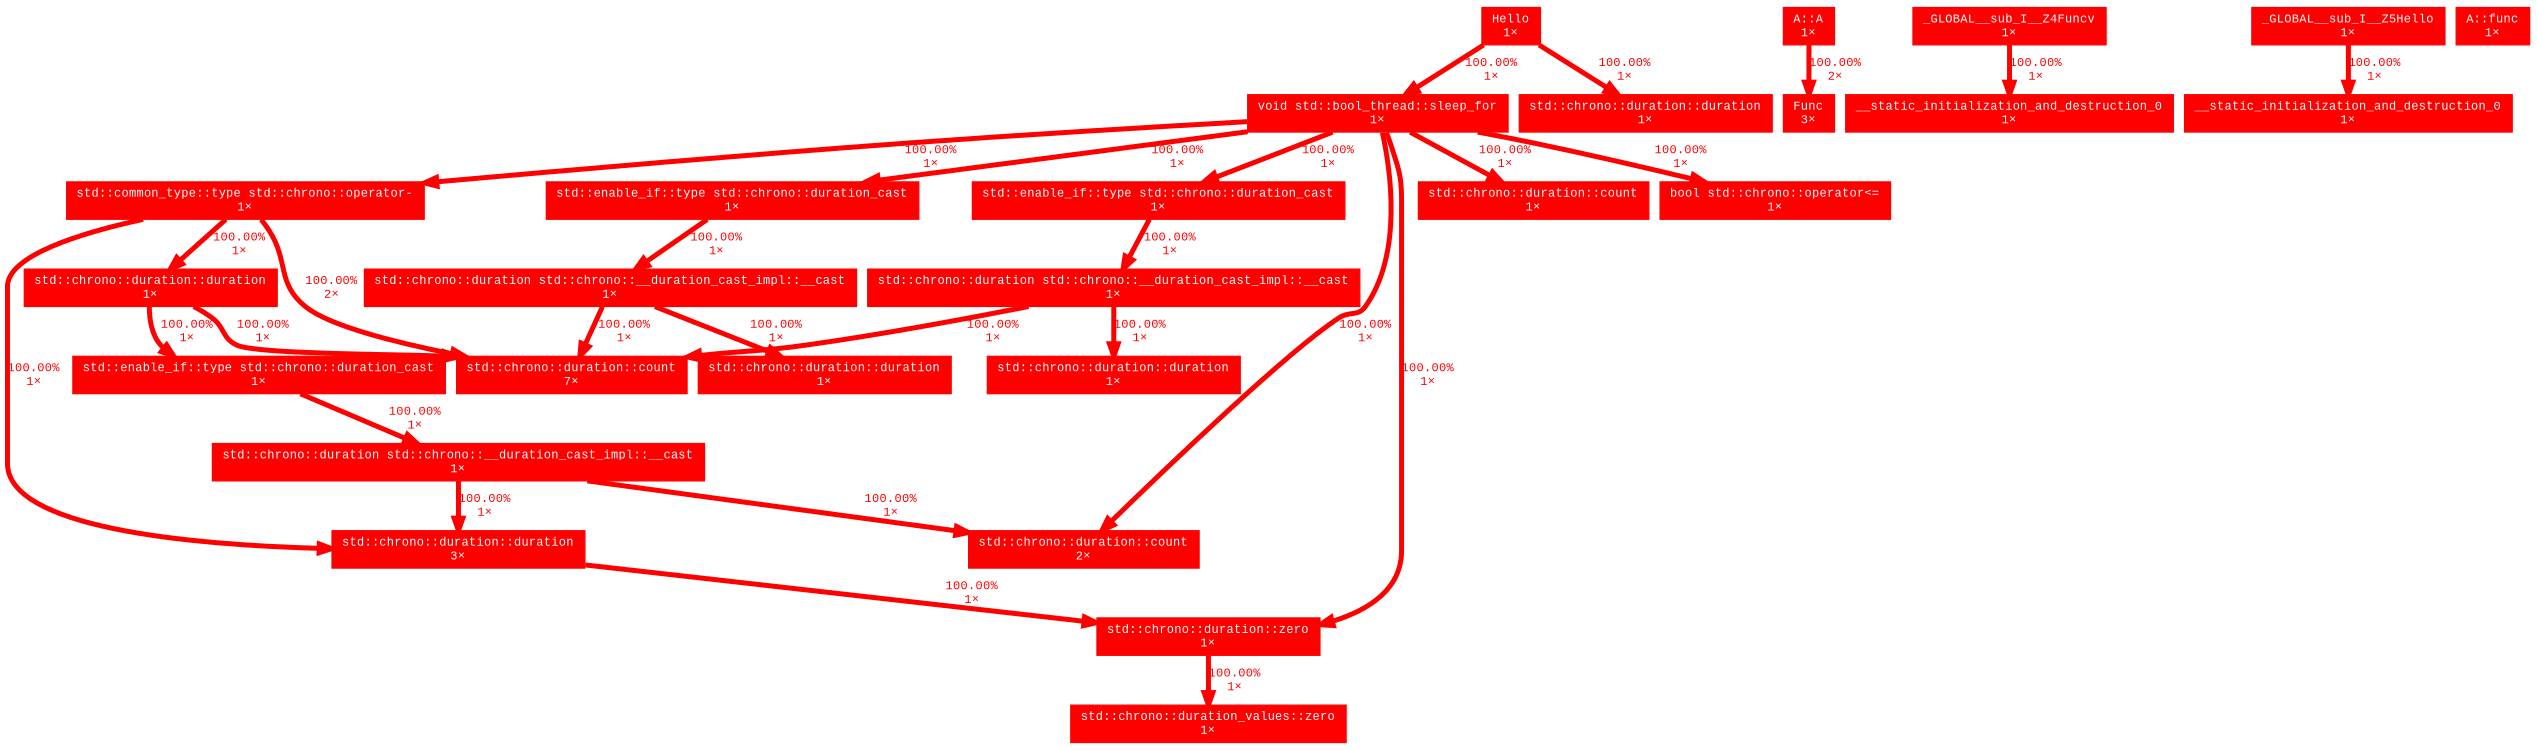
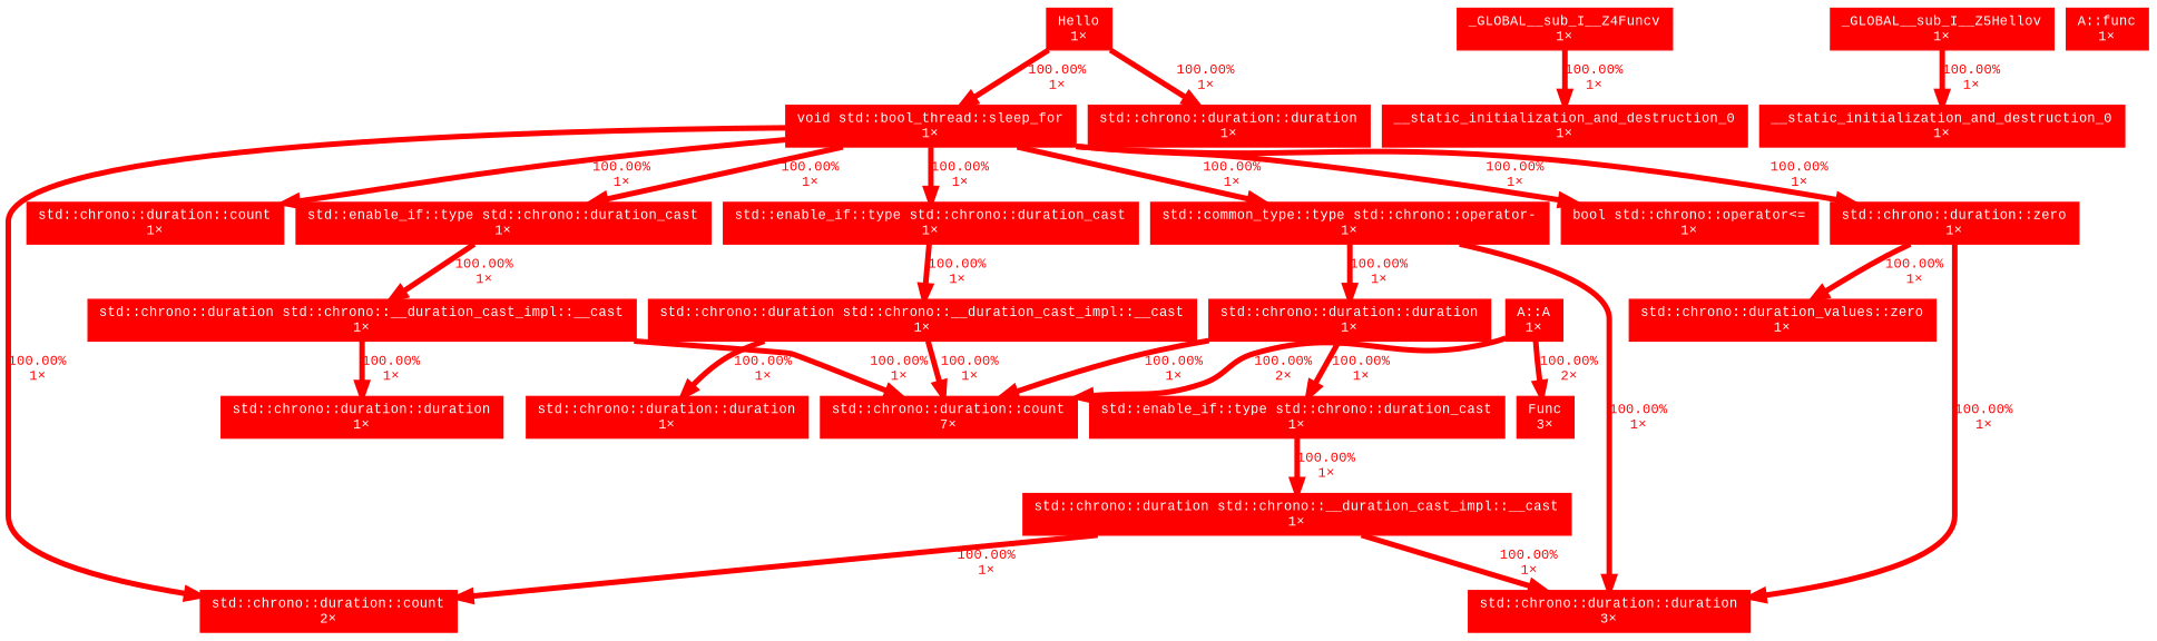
  digraph {
    fontname="Liberation Mono"
    nodesep=0.125
    ranksep=0.25
    node [color="#ff0000" fontcolor="#ffffff" fontname="Liberation Mono" fontsize=10.00 shape=box style=filled]
    edge [arrowsize=1.00 color="#ff0000" fontcolor="#ff0000" fontname="Liberation Mono" fontsize=10.00 labeldistance=4.00 penwidth=4.00]
    n1 [height=0 label="std::chrono::duration::count\n7×" width=0]
    n2 [height=0 label="Func\n3×" width=0]
    n3 [height=0 label="std::chrono::duration::duration\n3×" width=0]
    n4 [height=0 label="std::chrono::duration::count\n2×" width=0]
    n5 [height=0 label="_GLOBAL__sub_I__Z4Funcv\n1×" width=0]
    n6 [height=0 label="__static_initialization_and_destruction_0\n1×" width=0]
-   n7 [height=0 label="_GLOBAL__sub_I__Z5Hello\n1×" width=0]
+   n7 [height=0 label="_GLOBAL__sub_I__Z5Hellov\n1×" width=0]
    n8 [height=0 label="__static_initialization_and_destruction_0\n1×" width=0]
    n9 [height=0 label="Hello\n1×" width=0]
    n10 [height=0 label="void std::bool_thread::sleep_for\n1×" width=0]
    n11 [height=0 label="std::chrono::duration::duration\n1×" width=0]
    n12 [height=0 label="std::chrono::duration::count\n1×" width=0]
    n13 [height=0 label="std::enable_if::type std::chrono::duration_cast\n1×" width=0]
    n14 [height=0 label="std::enable_if::type std::chrono::duration_cast\n1×" width=0]
    n15 [height=0 label="std::chrono::duration::zero\n1×" width=0]
    n16 [height=0 label="bool std::chrono::operator<=\n1×" width=0]
    n17 [height=0 label="std::common_type::type std::chrono::operator-\n1×" width=0]
    n18 [height=0 label="std::chrono::duration std::chrono::__duration_cast_impl::__cast\n1×" width=0]
    n19 [height=0 label="std::chrono::duration std::chrono::__duration_cast_impl::__cast\n1×" width=0]
    n20 [height=0 label="std::chrono::duration_values::zero\n1×" width=0]
    n21 [height=0 label="std::chrono::duration::duration\n1×" width=0]
    n22 [height=0 label="A::func\n1×" width=0]
    n23 [height=0 label="A::A\n1×" width=0]
    n24 [height=0 label="std::chrono::duration::duration\n1×" width=0]
    n25 [height=0 label="std::chrono::duration::duration\n1×" width=0]
    n26 [height=0 label="std::enable_if::type std::chrono::duration_cast\n1×" width=0]
    n27 [height=0 label="std::chrono::duration std::chrono::__duration_cast_impl::__cast\n1×" width=0]
    n5 -> n6 [label="100.00%\n1×"]
    n7 -> n8 [label="100.00%\n1×"]
    n9 -> n10 [label="100.00%\n1×"]
    n9 -> n11 [label="100.00%\n1×"]
    n10 -> n4 [label="100.00%\n1×"]
    n10 -> n12 [label="100.00%\n1×"]
    n10 -> n13 [label="100.00%\n1×"]
    n10 -> n14 [label="100.00%\n1×"]
    n10 -> n15 [label="100.00%\n1×"]
    n10 -> n16 [label="100.00%\n1×"]
    n10 -> n17 [label="100.00%\n1×"]
    n13 -> n18 [label="100.00%\n1×"]
    n14 -> n19 [label="100.00%\n1×"]
-   n3 -> n15 [label="100.00%\n1×"]
+   n15 -> n3 [label="100.00%\n1×"]
    n15 -> n20 [label="100.00%\n1×"]
-   n17 -> n1 [label="100.00%\n2×"]
+   n23 -> n1 [label="100.00%\n2×"]
    n17 -> n3 [label="100.00%\n1×"]
    n17 -> n21 [label="100.00%\n1×"]
    n18 -> n1 [label="100.00%\n1×"]
    n18 -> n24 [label="100.00%\n1×"]
    n19 -> n1 [label="100.00%\n1×"]
    n19 -> n25 [label="100.00%\n1×"]
    n21 -> n1 [label="100.00%\n1×"]
    n21 -> n26 [label="100.00%\n1×"]
    n23 -> n2 [label="100.00%\n2×"]
    n26 -> n27 [label="100.00%\n1×"]
    n27 -> n3 [label="100.00%\n1×"]
    n27 -> n4 [label="100.00%\n1×"]
  }
